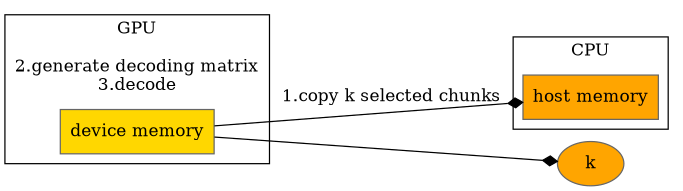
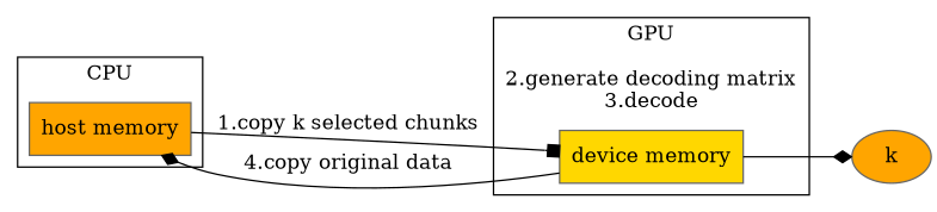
  digraph {
    compound=true
    rankdir=LR
    node [color=gray40 fillcolor=orange shape=box style=filled]
    edge [arrowhead=diamond]
    n1 [label="host memory"]
    n2 [fillcolor=gold label="device memory"]
    k [shape=""]
    subgraph cluster_1 {
      label=CPU
      shape=box
      n1
    }
    subgraph cluster_2 {
      label="GPU\n\n2.generate decoding matrix\n3.decode"
      shape=box
      n2
    }
-   n2 -> n1 [label="1.copy k selected chunks"]
+   n1 -> n2 [arrowhead=box label="1.copy k selected chunks"]
+   n2 -> n1 [label="4.copy original data"]
    n2 -> k
  }
